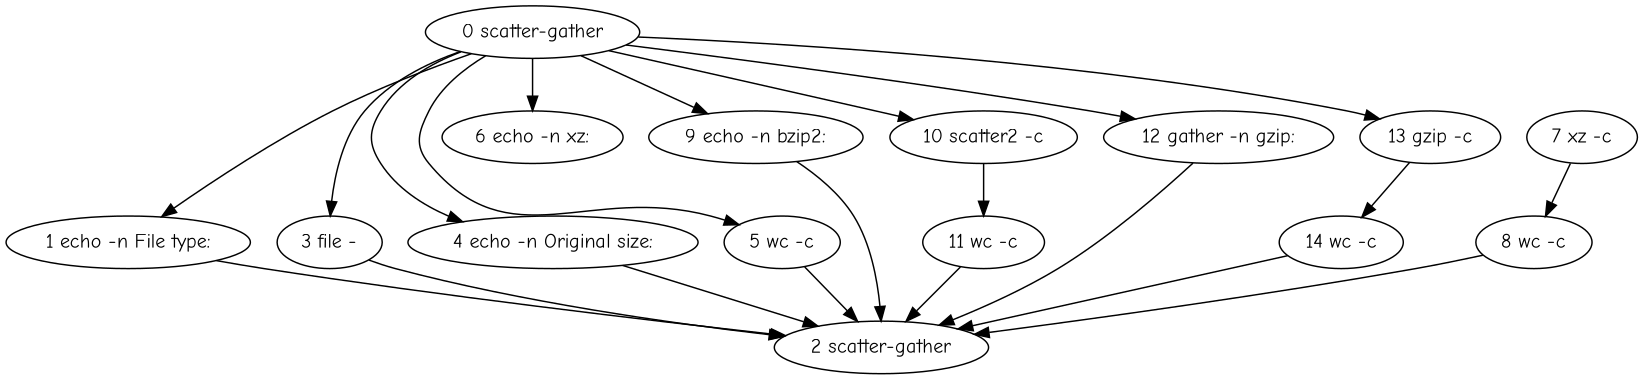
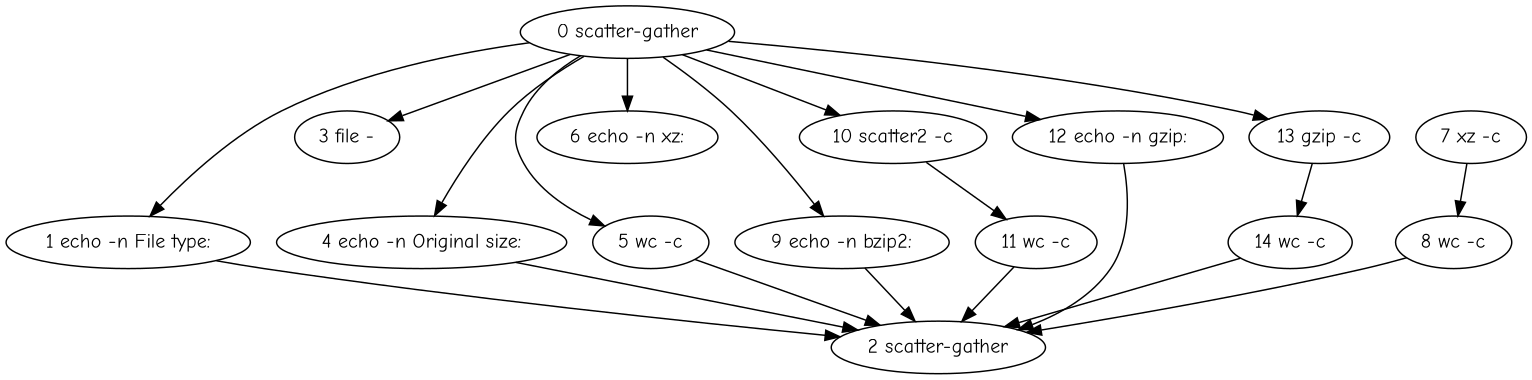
  digraph {
    fontname="Comic Neue"
    node [fontname="Comic Neue"]
    edge [fontname="Comic Neue"]
    n1 [label="0 scatter-gather"]
    n2 [label="1 echo -n File type:"]
    n3 [label="3 file -"]
    n4 [label="4 echo -n Original size:"]
    n5 [label="5 wc -c"]
    n6 [label="6 echo -n xz:"]
    n7 [label="9 echo -n bzip2:"]
    n8 [label="10 scatter2 -c"]
-   n9 [label="12 gather -n gzip:"]
+   n9 [label="12 echo -n gzip:"]
    n10 [label="13 gzip -c"]
    n11 [label="2 scatter-gather"]
    n12 [label="7 xz -c"]
    n13 [label="8 wc -c"]
    n14 [label="11 wc -c"]
    n15 [label="14 wc -c"]
    n1 -> n2
    n1 -> n3
    n1 -> n4
    n1 -> n5
    n1 -> n6
    n1 -> n7
    n1 -> n8
    n1 -> n9
    n1 -> n10
    n2 -> n11
-   n3 -> n11
    n4 -> n11
    n5 -> n11
    n7 -> n11
    n8 -> n14
    n9 -> n11
    n10 -> n15
    n12 -> n13
    n13 -> n11
    n14 -> n11
    n15 -> n11
  }
